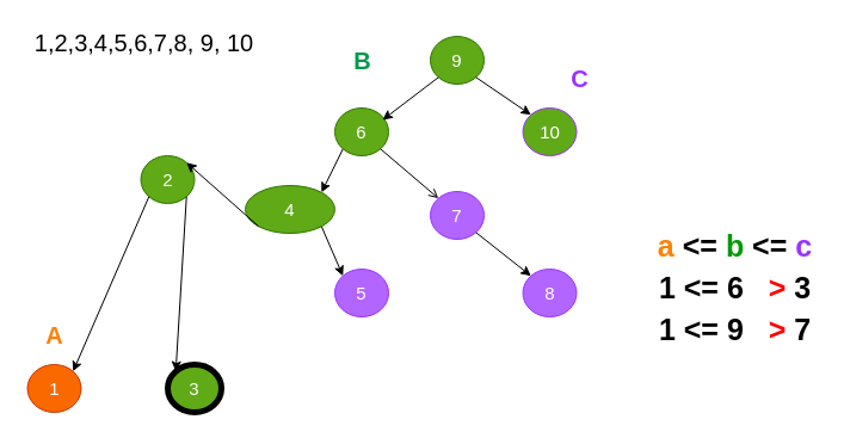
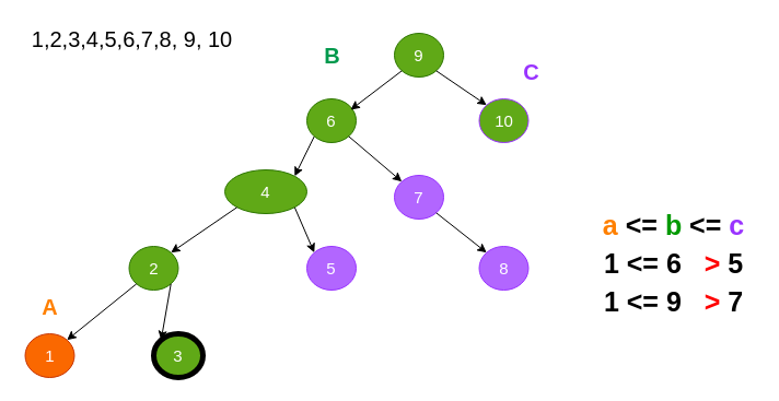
  <mxCell id="0" />
  <mxCell id="1" parent="0" />
  <mxCell id="2" value="9" style="ellipse;whiteSpace=wrap;html=1;fontSize=15;fillColor=#60a917;strokeColor=#2D7600;fontColor=#ffffff;" parent="1" vertex="1"><mxGeometry x="360" y="30" width="45" height="40" as="geometry" /></mxCell>
  <mxCell id="3" style="rounded=0;orthogonalLoop=1;jettySize=auto;html=1;exitX=0;exitY=1;exitDx=0;exitDy=0;entryX=1;entryY=0;entryDx=0;entryDy=0;fontSize=15;" parent="1" source="4" target="7" edge="1"><mxGeometry relative="1" as="geometry" /></mxCell>
  <mxCell id="4" value="6" style="ellipse;whiteSpace=wrap;html=1;fontSize=15;fillColor=#60a917;strokeColor=#2D7600;fontColor=#ffffff;" parent="1" vertex="1"><mxGeometry x="280" y="90" width="45" height="40" as="geometry" /></mxCell>
  <mxCell id="5" value="10" style="ellipse;whiteSpace=wrap;html=1;fontSize=15;fontColor=#ffffff;fillColor=#60a917;strokeColor=#9933FF;" parent="1" vertex="1"><mxGeometry x="437.5" y="90" width="45" height="40" as="geometry" /></mxCell>
  <mxCell id="6" value="7" style="ellipse;whiteSpace=wrap;html=1;fontSize=15;fontColor=#ffffff;fillColor=#B266FF;strokeColor=#9933FF;" parent="1" vertex="1"><mxGeometry x="360" y="160" width="45" height="40" as="geometry" /></mxCell>
  <mxCell id="7" value="4" style="ellipse;whiteSpace=wrap;html=1;fontSize=15;fillColor=#60a917;strokeColor=#2D7600;fontColor=#ffffff;" parent="1" vertex="1"><mxGeometry x="205" y="155" width="75" height="40" as="geometry" /></mxCell>
  <mxCell id="8" value="5" style="ellipse;whiteSpace=wrap;html=1;fontSize=15;fontColor=#ffffff;fillColor=#B266FF;strokeColor=#9933FF;" parent="1" vertex="1"><mxGeometry x="280" y="225" width="45" height="40" as="geometry" /></mxCell>
  <mxCell id="9" style="rounded=0;orthogonalLoop=1;jettySize=auto;html=1;exitX=1;exitY=1;exitDx=0;exitDy=0;entryX=0;entryY=0;entryDx=0;entryDy=0;fontSize=15;" parent="1" source="7" target="8" edge="1"><mxGeometry relative="1" as="geometry"><mxPoint x="221.77" y="199.3" as="sourcePoint" /><mxPoint x="178.23" y="270.7" as="targetPoint" /></mxGeometry></mxCell>
- <mxCell id="10" style="rounded=0;orthogonalLoop=1;jettySize=auto;html=1;exitX=1;exitY=1;exitDx=0;exitDy=0;entryX=0;entryY=0;entryDx=0;entryDy=0;fontSize=15;endArrow=open;" parent="1" source="4" target="6" edge="1"><mxGeometry relative="1" as="geometry"><mxPoint x="435.95" y="109.3" as="sourcePoint" /><mxPoint x="395.22" y="265" as="targetPoint" /></mxGeometry></mxCell>
+ <mxCell id="10" style="rounded=0;orthogonalLoop=1;jettySize=auto;html=1;exitX=1;exitY=1;exitDx=0;exitDy=0;entryX=0;entryY=0;entryDx=0;entryDy=0;fontSize=15;" parent="1" source="4" target="6" edge="1"><mxGeometry relative="1" as="geometry"><mxPoint x="435.95" y="109.3" as="sourcePoint" /><mxPoint x="395.22" y="265" as="targetPoint" /></mxGeometry></mxCell>
  <mxCell id="11" style="rounded=0;orthogonalLoop=1;jettySize=auto;html=1;exitX=1;exitY=1;exitDx=0;exitDy=0;entryX=0;entryY=0;entryDx=0;entryDy=0;fontSize=15;" parent="1" source="2" target="5" edge="1"><mxGeometry relative="1" as="geometry"><mxPoint x="371.83" y="75" as="sourcePoint" /><mxPoint x="341.1" y="200.7" as="targetPoint" /></mxGeometry></mxCell>
- <mxCell id="12" value="2" style="ellipse;whiteSpace=wrap;html=1;fontSize=15;fillColor=#60a917;strokeColor=#2D7600;fontColor=#ffffff;" parent="1" vertex="1"><mxGeometry x="117.5" y="130" width="45" height="40" as="geometry" /></mxCell>
+ <mxCell id="12" value="2" style="ellipse;whiteSpace=wrap;html=1;fontSize=15;fillColor=#60a917;strokeColor=#2D7600;fontColor=#ffffff;" parent="1" vertex="1"><mxGeometry x="117.5" y="225" width="45" height="40" as="geometry" /></mxCell>
  <mxCell id="13" value="1&lt;span style=&quot;color: rgba(0 , 0 , 0 , 0) ; font-family: monospace ; font-size: 0px&quot;&gt;%3CmxGraphModel%3E%3Croot%3E%3CmxCell%20id%3D%220%22%2F%3E%3CmxCell%20id%3D%221%22%20parent%3D%220%22%2F%3E%3CmxCell%20id%3D%222%22%20value%3D%226%22%20style%3D%22ellipse%3BwhiteSpace%3Dwrap%3Bhtml%3D1%3BfontSize%3D15%3B%22%20vertex%3D%221%22%20parent%3D%221%22%3E%3CmxGeometry%20x%3D%22305%22%20y%3D%2280%22%20width%3D%2245%22%20height%3D%2240%22%20as%3D%22geometry%22%2F%3E%3C%2FmxCell%3E%3C%2Froot%3E%3C%2FmxGraphModel%3E&lt;/span&gt;" style="ellipse;whiteSpace=wrap;html=1;fontSize=15;fillColor=#fa6800;strokeColor=#C73500;fontColor=#ffffff;" parent="1" vertex="1"><mxGeometry x="22.5" y="305" width="45" height="40" as="geometry" /></mxCell>
  <mxCell id="14" value="3" style="ellipse;whiteSpace=wrap;html=1;fontSize=15;fillColor=#60a917;strokeWidth=5;fontColor=#ffffff;" parent="1" vertex="1"><mxGeometry x="140" y="305" width="45" height="40" as="geometry" /></mxCell>
  <mxCell id="15" style="rounded=0;orthogonalLoop=1;jettySize=auto;html=1;exitX=0;exitY=1;exitDx=0;exitDy=0;entryX=1;entryY=0;entryDx=0;entryDy=0;fontSize=15;" parent="1" source="12" target="13" edge="1"><mxGeometry relative="1" as="geometry"><mxPoint x="203.54" y="373.6" as="sourcePoint" /><mxPoint x="160" y="425" as="targetPoint" /></mxGeometry></mxCell>
  <mxCell id="16" style="rounded=0;orthogonalLoop=1;jettySize=auto;html=1;exitX=1;exitY=1;exitDx=0;exitDy=0;entryX=0;entryY=0;entryDx=0;entryDy=0;fontSize=15;" parent="1" source="12" target="14" edge="1"><mxGeometry relative="1" as="geometry"><mxPoint x="191.77" y="359.3" as="sourcePoint" /><mxPoint x="148.23" y="430.7" as="targetPoint" /></mxGeometry></mxCell>
  <mxCell id="17" style="rounded=0;orthogonalLoop=1;jettySize=auto;html=1;exitX=0;exitY=1;exitDx=0;exitDy=0;fontSize=15;entryX=1;entryY=0;entryDx=0;entryDy=0;" parent="1" source="7" target="12" edge="1"><mxGeometry relative="1" as="geometry"><mxPoint x="296.77" y="119.3" as="sourcePoint" /><mxPoint x="280" y="245" as="targetPoint" /></mxGeometry></mxCell>
  <mxCell id="18" value="8" style="ellipse;whiteSpace=wrap;html=1;fontSize=15;fontColor=#ffffff;fillColor=#B266FF;strokeColor=#9933FF;" parent="1" vertex="1"><mxGeometry x="437.5" y="225" width="45" height="40" as="geometry" /></mxCell>
  <mxCell id="19" style="rounded=0;orthogonalLoop=1;jettySize=auto;html=1;entryX=0;entryY=0;entryDx=0;entryDy=0;fontSize=15;exitX=1;exitY=1;exitDx=0;exitDy=0;" parent="1" source="6" target="18" edge="1"><mxGeometry relative="1" as="geometry"><mxPoint x="456.32" y="220.7" as="sourcePoint" /><mxPoint x="453.82" y="200.7" as="targetPoint" /></mxGeometry></mxCell>
  <mxCell id="20" value="&lt;font color=&quot;#000000&quot;&gt;1,2,3,4,5,6,7,8, 9, 10&lt;/font&gt;" style="text;html=1;align=center;verticalAlign=middle;resizable=0;points=[];autosize=1;fontSize=20;fontColor=#D6B656;" parent="1" vertex="1"><mxGeometry x="20" y="20" width="200" height="30" as="geometry" /></mxCell>
  <mxCell id="21" value="&lt;b style=&quot;font-size: 25px&quot;&gt;&lt;font style=&quot;font-size: 25px&quot; color=&quot;#ff8000&quot;&gt;a&lt;/font&gt;&lt;font color=&quot;#d6b656&quot; style=&quot;font-size: 25px&quot;&gt; &lt;/font&gt;&lt;font color=&quot;#000000&quot; style=&quot;font-size: 25px&quot;&gt;&amp;lt;= &lt;/font&gt;&lt;font color=&quot;#009900&quot; style=&quot;font-size: 25px&quot;&gt;b&lt;/font&gt;&lt;font color=&quot;#000000&quot; style=&quot;font-size: 25px&quot;&gt; &amp;lt;= &lt;/font&gt;&lt;font style=&quot;font-size: 25px&quot; color=&quot;#9933ff&quot;&gt;c&lt;/font&gt;&lt;/b&gt;" style="text;html=1;align=center;verticalAlign=middle;resizable=0;points=[];autosize=1;fontSize=25;fontColor=#9673A6;" parent="1" vertex="1"><mxGeometry x="540" y="185" width="150" height="40" as="geometry" /></mxCell>
- <mxCell id="22" value="&lt;b style=&quot;font-size: 25px&quot;&gt;&lt;font color=&quot;#000000&quot; style=&quot;font-size: 25px&quot;&gt;1 &amp;lt;= 6&amp;nbsp; &amp;nbsp;&lt;/font&gt;&lt;font color=&quot;#ff0000&quot; style=&quot;font-size: 25px&quot;&gt;&amp;gt;&lt;/font&gt;&lt;font color=&quot;#000000&quot; style=&quot;font-size: 25px&quot;&gt; 3&lt;/font&gt;&lt;/b&gt;" style="text;html=1;align=center;verticalAlign=middle;resizable=0;points=[];autosize=1;fontSize=20;fontColor=#9673A6;" parent="1" vertex="1"><mxGeometry x="545" y="225" width="140" height="30" as="geometry" /></mxCell>
+ <mxCell id="22" value="&lt;b style=&quot;font-size: 25px&quot;&gt;&lt;font color=&quot;#000000&quot; style=&quot;font-size: 25px&quot;&gt;1 &amp;lt;= 6&amp;nbsp; &amp;nbsp;&lt;/font&gt;&lt;font color=&quot;#ff0000&quot; style=&quot;font-size: 25px&quot;&gt;&amp;gt;&lt;/font&gt;&lt;font color=&quot;#000000&quot; style=&quot;font-size: 25px&quot;&gt; 5&lt;/font&gt;&lt;/b&gt;" style="text;html=1;align=center;verticalAlign=middle;resizable=0;points=[];autosize=1;fontSize=20;fontColor=#9673A6;" parent="1" vertex="1"><mxGeometry x="545" y="225" width="140" height="30" as="geometry" /></mxCell>
  <mxCell id="23" value="&lt;b style=&quot;font-size: 25px&quot;&gt;&lt;font style=&quot;font-size: 25px&quot;&gt;1 &amp;lt;= &lt;/font&gt;&lt;font style=&quot;font-size: 25px&quot;&gt;9&amp;nbsp; &amp;nbsp;&lt;font color=&quot;#ff0000&quot; style=&quot;font-size: 25px&quot;&gt;&amp;gt;&lt;/font&gt; 7&lt;/font&gt;&lt;/b&gt;" style="text;html=1;align=center;verticalAlign=middle;resizable=0;points=[];autosize=1;fontSize=25;" parent="1" vertex="1"><mxGeometry x="545" y="255" width="140" height="40" as="geometry" /></mxCell>
  <mxCell id="24" style="rounded=0;orthogonalLoop=1;jettySize=auto;html=1;exitX=0;exitY=1;exitDx=0;exitDy=0;fontSize=15;" parent="1" source="2" edge="1"><mxGeometry relative="1" as="geometry"><mxPoint x="296.77" y="134.3" as="sourcePoint" /><mxPoint x="320" y="100" as="targetPoint" /></mxGeometry></mxCell>
  <mxCell id="25" value="A" style="text;html=1;align=center;verticalAlign=middle;resizable=0;points=[];autosize=1;fontSize=20;fontStyle=1;fontColor=#FF8000;" parent="1" vertex="1"><mxGeometry x="30" y="265" width="30" height="30" as="geometry" /></mxCell>
  <mxCell id="26" value="&lt;b&gt;&lt;font&gt;B&lt;/font&gt;&lt;/b&gt;" style="text;html=1;align=center;verticalAlign=middle;resizable=0;points=[];autosize=1;fontSize=20;fontStyle=0;fontColor=#00994D;" parent="1" vertex="1"><mxGeometry x="287.5" y="35" width="30" height="30" as="geometry" /></mxCell>
  <mxCell id="27" value="&lt;font&gt;C&lt;/font&gt;" style="text;html=1;align=center;verticalAlign=middle;resizable=0;points=[];autosize=1;fontSize=20;fontStyle=1;fontColor=#9933FF;" parent="1" vertex="1"><mxGeometry x="470" y="50" width="30" height="30" as="geometry" /></mxCell>
